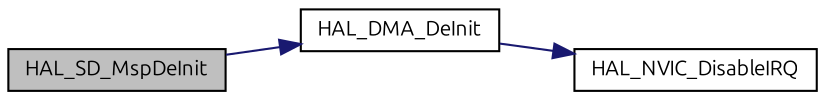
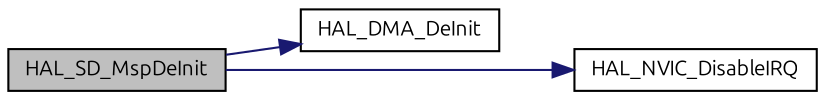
  digraph {
    fontname=Ubuntu
    rankdir=LR
    node [color=black fillcolor=white fontname=Ubuntu fontsize=10 shape=record style=filled]
    edge [color=midnightblue fontname=Ubuntu fontsize=10 labelfontname=Helvetica labelfontsize=10 style=solid]
    n1 [fillcolor=grey75 fontcolor=black height=0.2 label=HAL_SD_MspDeInit width=0.4]
    n2 [height=0.2 label=HAL_DMA_DeInit width=0.4]
    n3 [height=0.2 label=HAL_NVIC_DisableIRQ width=0.4]
    n1 -> n2
-   n2 -> n3
+   n1 -> n3
  }
